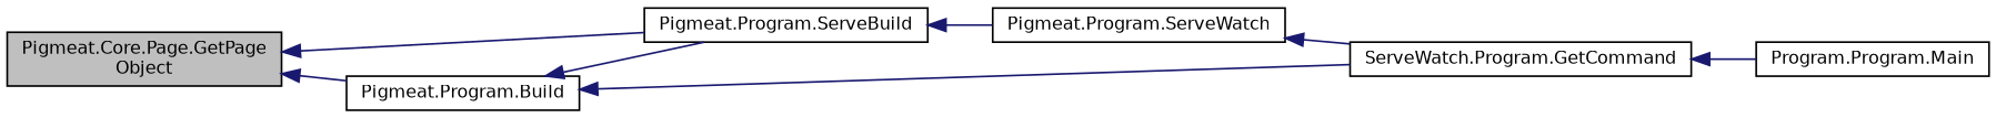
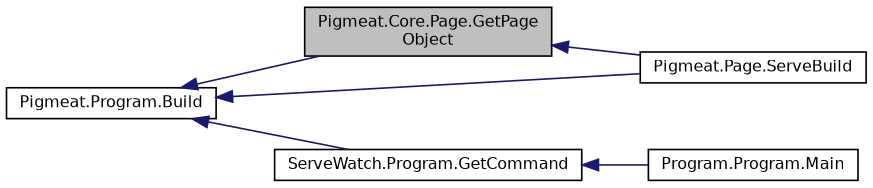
  digraph {
    rankdir=LR
    node [color=black fillcolor=white fontname=Helvetica fontsize=10 shape=record style=filled]
    edge [color=midnightblue dir=back fontname=Helvetica fontsize=10 labelfontname=Helvetica labelfontsize=10 style=solid]
    n1 [fillcolor=grey75 fontcolor=black height=0.2 label="Pigmeat.Core.Page.GetPage\lObject" width=0.4]
    n2 [height=0.2 label="Pigmeat.Program.Build" width=0.4]
-   n3 [height=0.2 label="Pigmeat.Program.ServeBuild" width=0.4]
+   n3 [height=0.2 label="Pigmeat.Page.ServeBuild" width=0.4]
    n4 [height=0.2 label="ServeWatch.Program.GetCommand" width=0.4]
-   n5 [height=0.2 label="Pigmeat.Program.ServeWatch" width=0.4]
    n6 [height=0.2 label="Program.Program.Main" width=0.4]
-   n1 -> n2
+   n2 -> n1
    n1 -> n3
    n2 -> n3
    n2 -> n4
-   n3 -> n5
    n4 -> n6
-   n5 -> n4
  }
